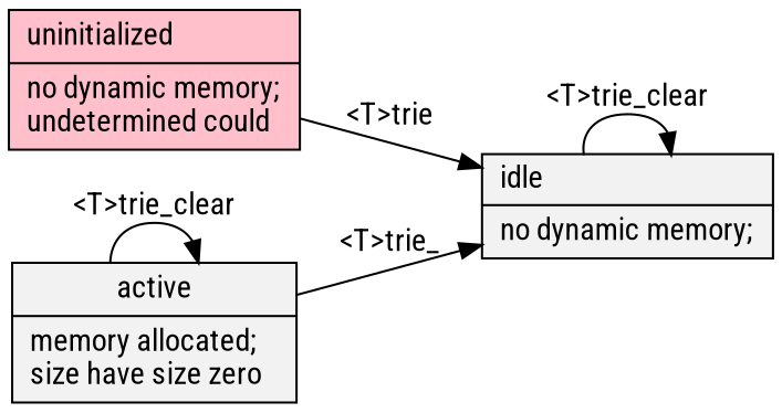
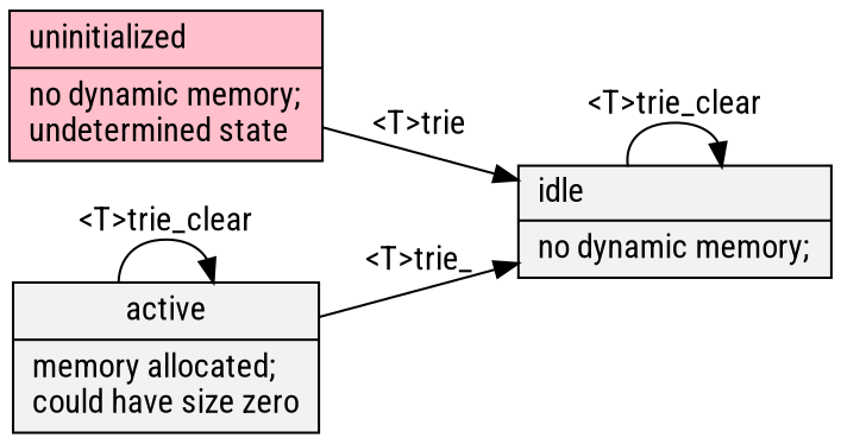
  digraph {
    fontname="Roboto Condensed"
    rankdir=LR
    node [fillcolor=Grey95 fontname="Roboto Condensed" shape=record style=filled]
    edge [fontname="Roboto Condensed"]
-   n1 [fillcolor=Pink label="uninitialized\l|no dynamic memory;\lundetermined could\l"]
+   n1 [fillcolor=Pink label="uninitialized\l|no dynamic memory;\lundetermined state\l"]
    n2 [label="idle\l|no dynamic memory;\l"]
-   n3 [label="active\n|memory allocated;\lsize have size zero\l"]
+   n3 [label="active\n|memory allocated;\lcould have size zero\l"]
    n1 -> n2 [label="<T>trie"]
    n2 -> n2 [label="<T>trie_clear"]
    n3 -> n2 [label="<T>trie_"]
    n3 -> n3 [label="<T>trie_clear"]
  }
